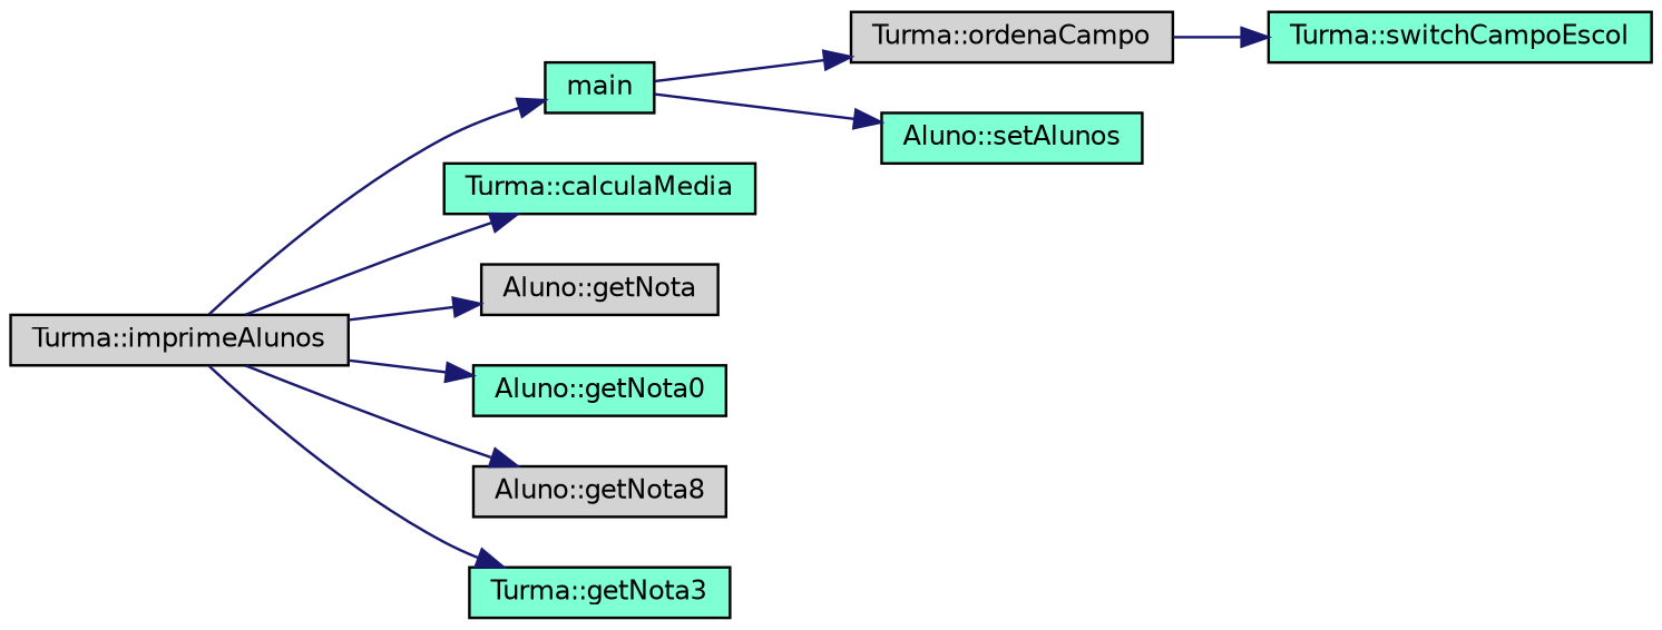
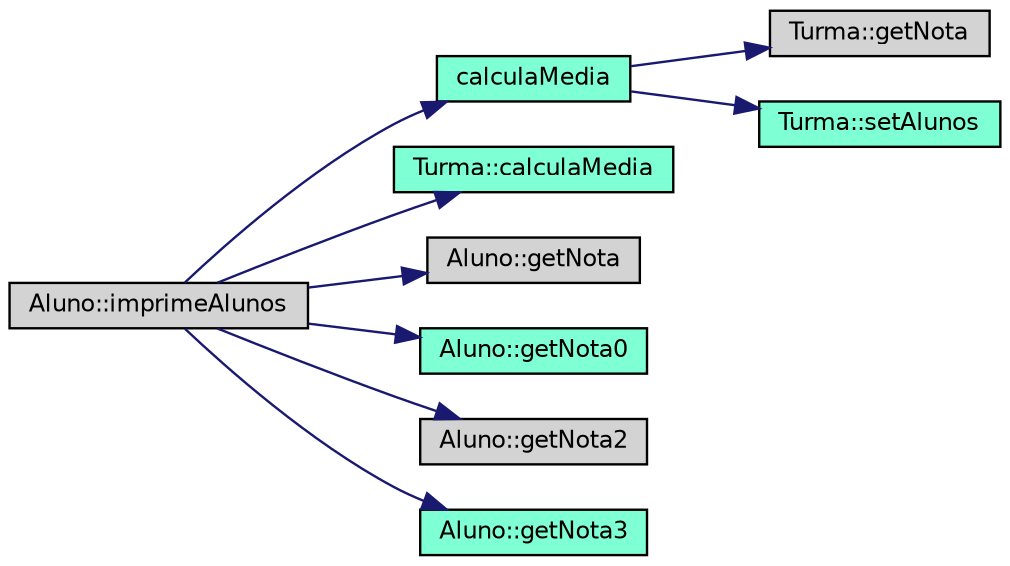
  digraph {
    rankdir=LR
    node [color=black fillcolor=aquamarine fontname=Helvetica fontsize=10 shape=record style=filled]
    edge [color=midnightblue fontname=Helvetica fontsize=10 labelfontname=Helvetica labelfontsize=10 style=solid]
-   n1 [fontcolor=black height=0.2 label=main width=0.4]
-   n2 [fillcolor=lightgrey height=0.2 label="Turma::ordenaCampo" width=0.4]
-   n3 [height=0.2 label="Aluno::setAlunos" width=0.4]
-   n4 [fillcolor=lightgrey height=0.2 label="Turma::imprimeAlunos" width=0.4]
+   n1 [fontcolor=black height=0.2 label=calculaMedia width=0.4]
+   n2 [fillcolor=lightgrey height=0.2 label="Turma::getNota" width=0.4]
+   n3 [height=0.2 label="Turma::setAlunos" width=0.4]
+   n4 [fillcolor=lightgrey height=0.2 label="Aluno::imprimeAlunos" width=0.4]
    n5 [height=0.2 label="Turma::calculaMedia" width=0.4]
    n6 [fillcolor=lightgrey height=0.2 label="Aluno::getNota" width=0.4]
    n7 [height=0.2 label="Aluno::getNota0" width=0.4]
-   n8 [fillcolor=lightgrey height=0.2 label="Aluno::getNota8" width=0.4]
-   n9 [height=0.2 label="Turma::getNota3" width=0.4]
-   n10 [height=0.2 label="Turma::switchCampoEscol" width=0.4]
+   n8 [fillcolor=lightgrey height=0.2 label="Aluno::getNota2" width=0.4]
+   n9 [height=0.2 label="Aluno::getNota3" width=0.4]
    n1 -> n2
    n1 -> n3
-   n2 -> n10
    n4 -> n1
    n4 -> n5
    n4 -> n6
    n4 -> n7
    n4 -> n8
    n4 -> n9
  }
